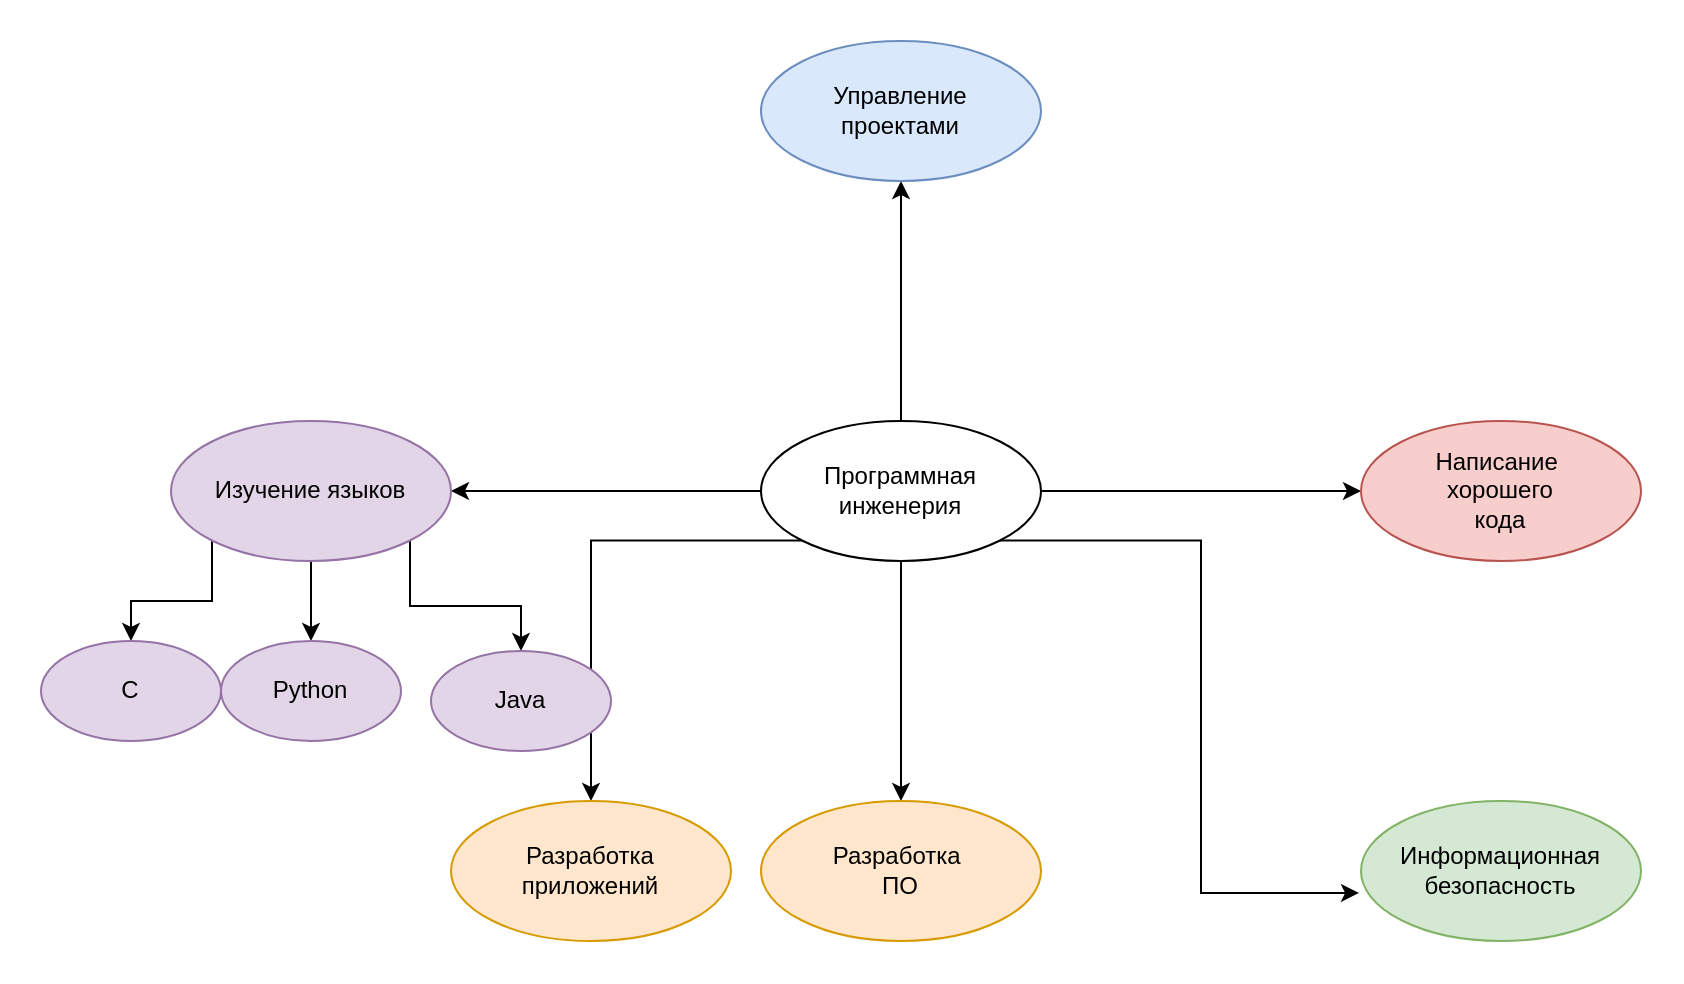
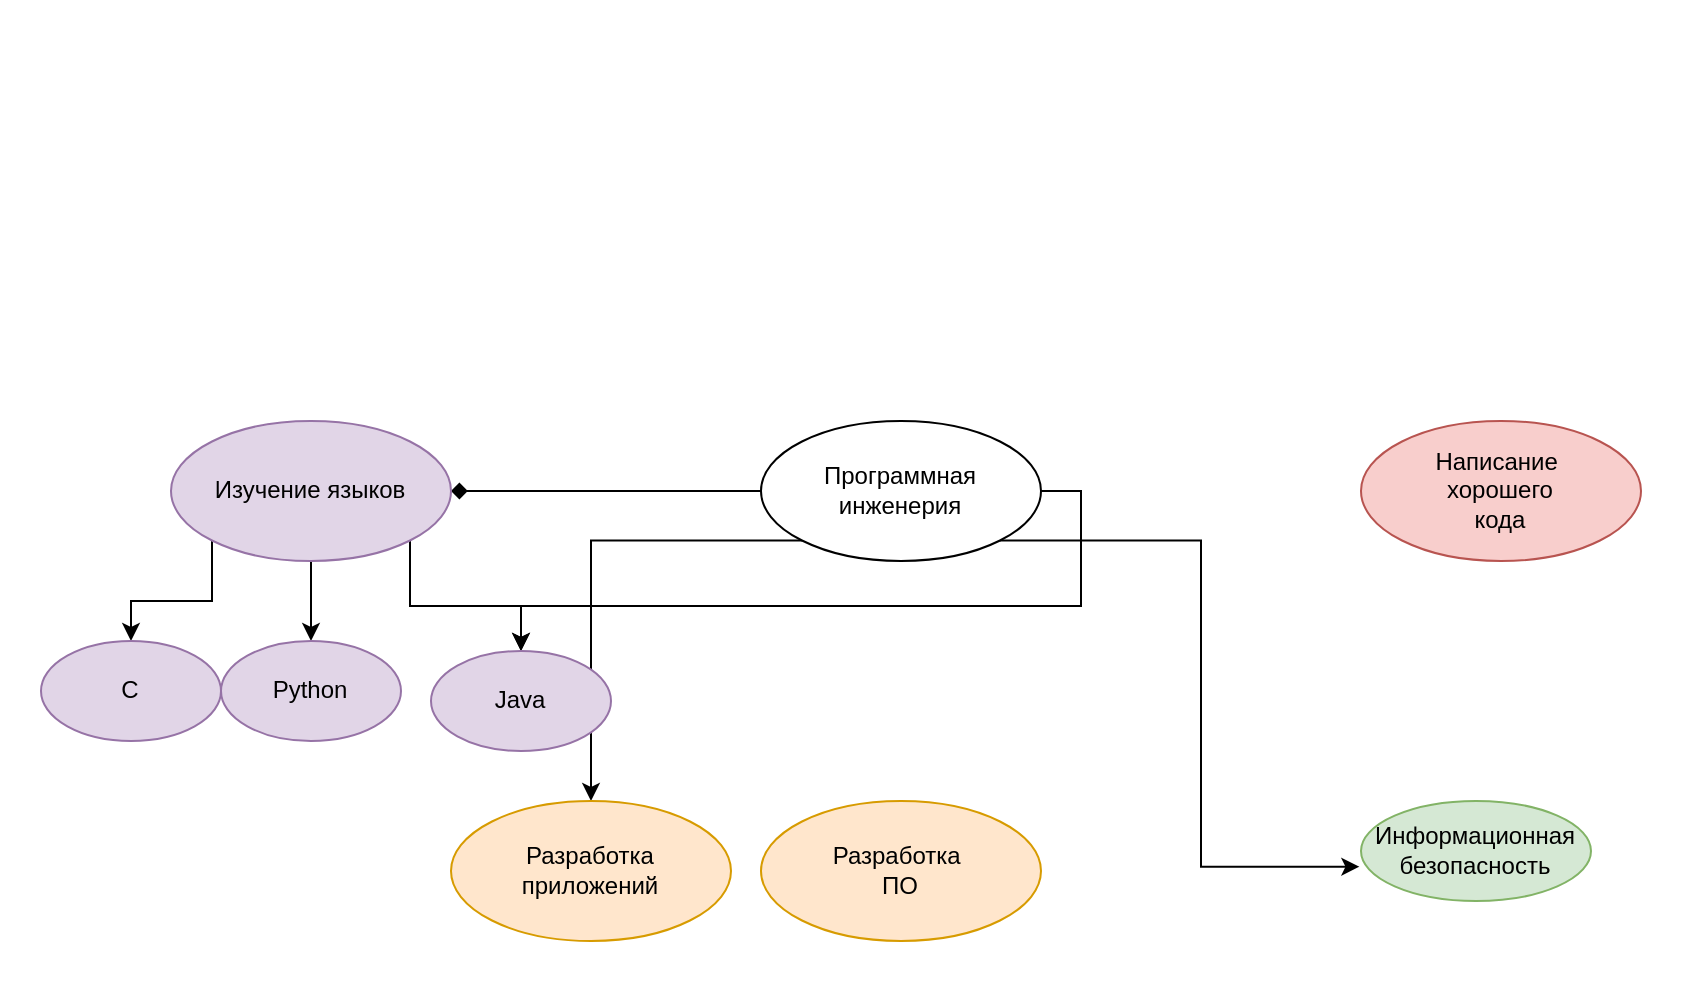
  <mxCell id="0" />
  <mxCell id="1" parent="0" />
- <mxCell id="2" style="edgeStyle=orthogonalEdgeStyle;rounded=0;orthogonalLoop=1;jettySize=auto;html=1;exitX=0;exitY=0.5;exitDx=0;exitDy=0;entryX=1;entryY=0.5;entryDx=0;entryDy=0;" edge="1" parent="1" source="8" target="12"><mxGeometry relative="1" as="geometry" /></mxCell>
- <mxCell id="3" style="edgeStyle=orthogonalEdgeStyle;rounded=0;orthogonalLoop=1;jettySize=auto;html=1;exitX=0.5;exitY=0;exitDx=0;exitDy=0;" edge="1" parent="1" source="8" target="18"><mxGeometry relative="1" as="geometry" /></mxCell>
- <mxCell id="4" style="edgeStyle=orthogonalEdgeStyle;rounded=0;orthogonalLoop=1;jettySize=auto;html=1;exitX=1;exitY=0.5;exitDx=0;exitDy=0;entryX=0;entryY=0.5;entryDx=0;entryDy=0;" edge="1" parent="1" source="8" target="13"><mxGeometry relative="1" as="geometry" /></mxCell>
- <mxCell id="5" style="edgeStyle=orthogonalEdgeStyle;rounded=0;orthogonalLoop=1;jettySize=auto;html=1;exitX=0.5;exitY=1;exitDx=0;exitDy=0;entryX=0.5;entryY=0;entryDx=0;entryDy=0;" edge="1" parent="1" source="8" target="17"><mxGeometry relative="1" as="geometry" /></mxCell>
+ <mxCell id="2" style="edgeStyle=orthogonalEdgeStyle;rounded=0;orthogonalLoop=1;jettySize=auto;html=1;exitX=0;exitY=0.5;exitDx=0;exitDy=0;entryX=1;entryY=0.5;entryDx=0;entryDy=0;endArrow=diamond;" edge="1" parent="1" source="8" target="12"><mxGeometry relative="1" as="geometry" /></mxCell>
+ <mxCell id="4" style="edgeStyle=orthogonalEdgeStyle;rounded=0;orthogonalLoop=1;jettySize=auto;html=1;exitX=1;exitY=0.5;exitDx=0;exitDy=0;" edge="1" parent="1" source="8" target="14"><mxGeometry relative="1" as="geometry" /></mxCell>
  <mxCell id="6" style="edgeStyle=orthogonalEdgeStyle;rounded=0;orthogonalLoop=1;jettySize=auto;html=1;exitX=1;exitY=1;exitDx=0;exitDy=0;entryX=-0.007;entryY=0.657;entryDx=0;entryDy=0;entryPerimeter=0;" edge="1" parent="1" source="8" target="19"><mxGeometry relative="1" as="geometry" /></mxCell>
  <mxCell id="7" style="edgeStyle=orthogonalEdgeStyle;rounded=0;orthogonalLoop=1;jettySize=auto;html=1;exitX=0;exitY=1;exitDx=0;exitDy=0;" edge="1" parent="1" source="8" target="20"><mxGeometry relative="1" as="geometry"><mxPoint x="330" y="400" as="targetPoint" /></mxGeometry></mxCell>
  <mxCell id="8" value="Программная&lt;br&gt;инженерия" style="ellipse;whiteSpace=wrap;html=1;" vertex="1" parent="1"><mxGeometry x="380" y="210" width="140" height="70" as="geometry" /></mxCell>
  <mxCell id="9" style="edgeStyle=orthogonalEdgeStyle;rounded=0;orthogonalLoop=1;jettySize=auto;html=1;exitX=1;exitY=1;exitDx=0;exitDy=0;entryX=0.5;entryY=0;entryDx=0;entryDy=0;" edge="1" parent="1" source="12" target="14"><mxGeometry relative="1" as="geometry" /></mxCell>
  <mxCell id="10" style="edgeStyle=orthogonalEdgeStyle;rounded=0;orthogonalLoop=1;jettySize=auto;html=1;exitX=0.5;exitY=1;exitDx=0;exitDy=0;entryX=0.5;entryY=0;entryDx=0;entryDy=0;" edge="1" parent="1" source="12" target="16"><mxGeometry relative="1" as="geometry" /></mxCell>
  <mxCell id="11" style="edgeStyle=orthogonalEdgeStyle;rounded=0;orthogonalLoop=1;jettySize=auto;html=1;exitX=0;exitY=1;exitDx=0;exitDy=0;entryX=0.5;entryY=0;entryDx=0;entryDy=0;" edge="1" parent="1" source="12" target="15"><mxGeometry relative="1" as="geometry" /></mxCell>
  <mxCell id="12" value="Изучение языков" style="ellipse;whiteSpace=wrap;html=1;fillColor=#e1d5e7;strokeColor=#9673a6;" vertex="1" parent="1"><mxGeometry x="85" y="210" width="140" height="70" as="geometry" /></mxCell>
  <mxCell id="13" value="Написание&amp;nbsp;&lt;br&gt;хорошего&lt;br&gt;кода" style="ellipse;whiteSpace=wrap;html=1;fillColor=#f8cecc;strokeColor=#b85450;" vertex="1" parent="1"><mxGeometry x="680" y="210" width="140" height="70" as="geometry" /></mxCell>
  <mxCell id="14" value="Java" style="ellipse;whiteSpace=wrap;html=1;fillColor=#e1d5e7;strokeColor=#9673a6;" vertex="1" parent="1"><mxGeometry x="215" y="325" width="90" height="50" as="geometry" /></mxCell>
  <mxCell id="15" value="С" style="ellipse;whiteSpace=wrap;html=1;fillColor=#e1d5e7;strokeColor=#9673a6;" vertex="1" parent="1"><mxGeometry x="20" y="320" width="90" height="50" as="geometry" /></mxCell>
  <mxCell id="16" value="Python" style="ellipse;whiteSpace=wrap;html=1;fillColor=#e1d5e7;strokeColor=#9673a6;" vertex="1" parent="1"><mxGeometry x="110" y="320" width="90" height="50" as="geometry" /></mxCell>
  <mxCell id="17" value="Разработка&amp;nbsp;&lt;br&gt;ПО" style="ellipse;whiteSpace=wrap;html=1;fillColor=#ffe6cc;strokeColor=#d79b00;" vertex="1" parent="1"><mxGeometry x="380" y="400" width="140" height="70" as="geometry" /></mxCell>
- <mxCell id="18" value="Управление&lt;br&gt;проектами" style="ellipse;whiteSpace=wrap;html=1;fillColor=#dae8fc;strokeColor=#6c8ebf;" vertex="1" parent="1"><mxGeometry x="380" y="20" width="140" height="70" as="geometry" /></mxCell>
- <mxCell id="19" value="Информационная&lt;br&gt;безопасность" style="ellipse;whiteSpace=wrap;html=1;fillColor=#d5e8d4;strokeColor=#82b366;" vertex="1" parent="1"><mxGeometry x="680" y="400" width="140" height="70" as="geometry" /></mxCell>
+ <mxCell id="19" value="Информационная&lt;br&gt;безопасность" style="ellipse;whiteSpace=wrap;html=1;fillColor=#d5e8d4;strokeColor=#82b366;" vertex="1" parent="1"><mxGeometry x="680" y="400" width="115" height="50" as="geometry" /></mxCell>
  <mxCell id="20" value="Разработка&lt;br&gt;приложений" style="ellipse;whiteSpace=wrap;html=1;fillColor=#ffe6cc;strokeColor=#d79b00;" vertex="1" parent="1"><mxGeometry x="225" y="400" width="140" height="70" as="geometry" /></mxCell>
